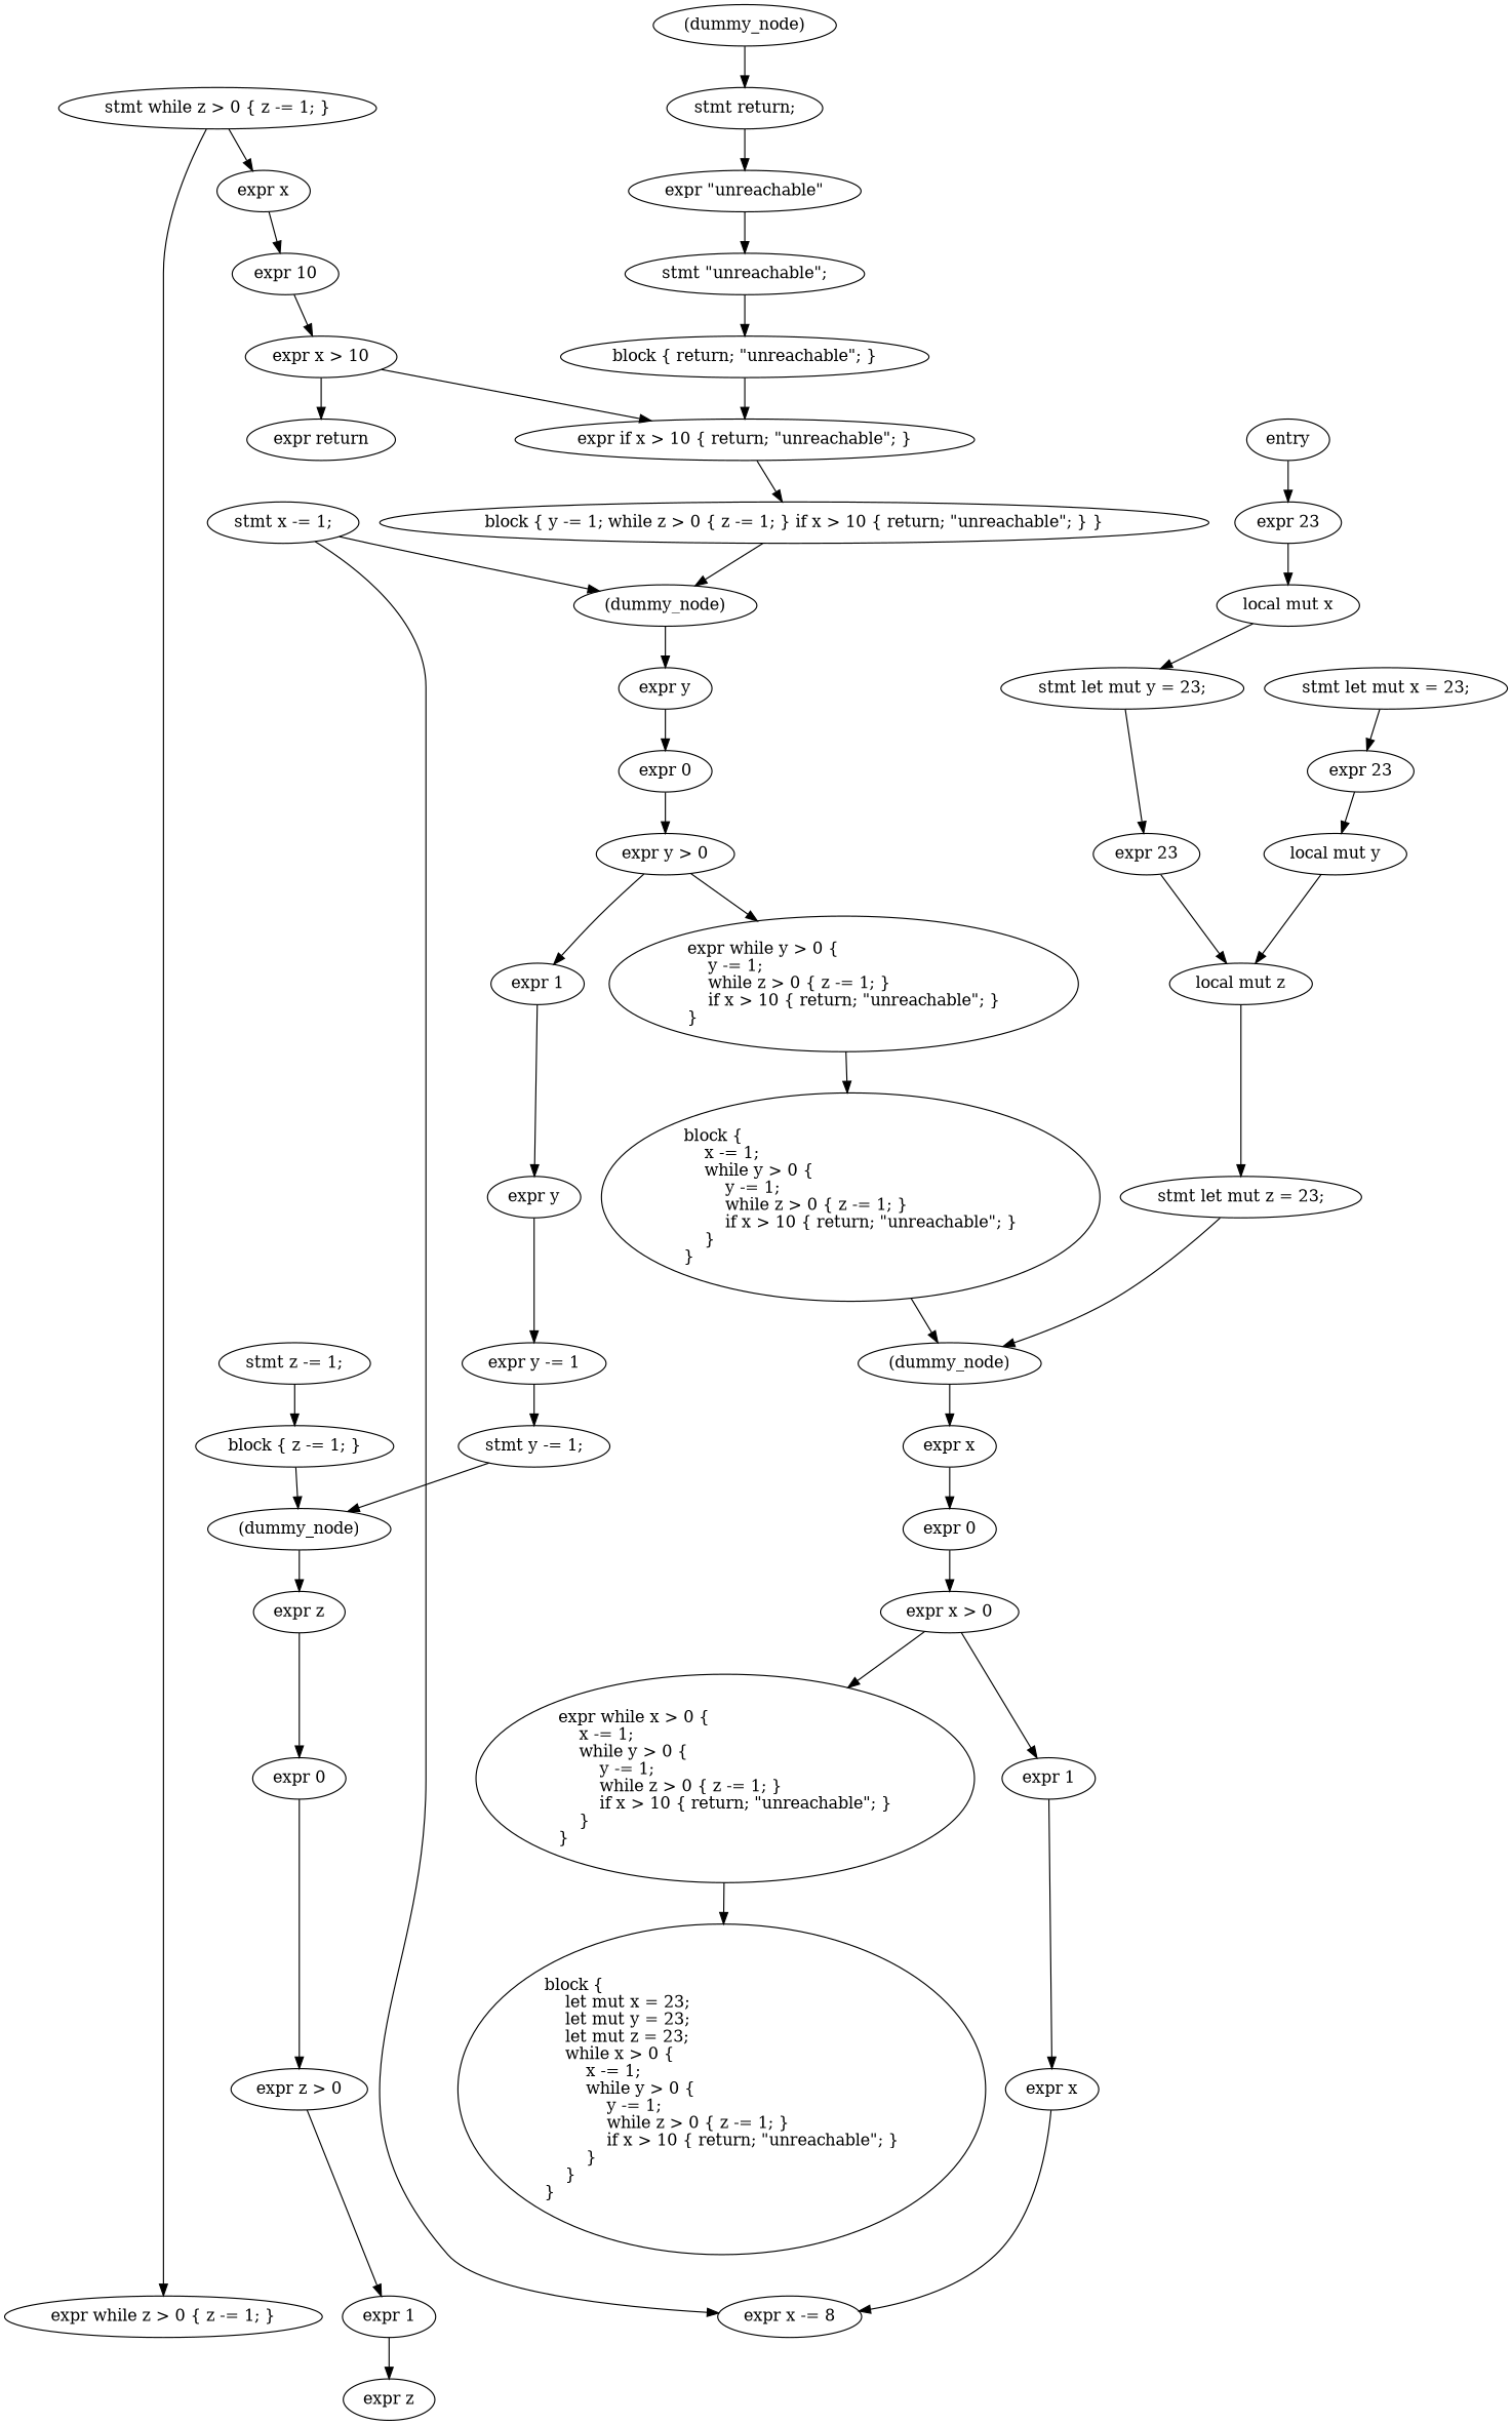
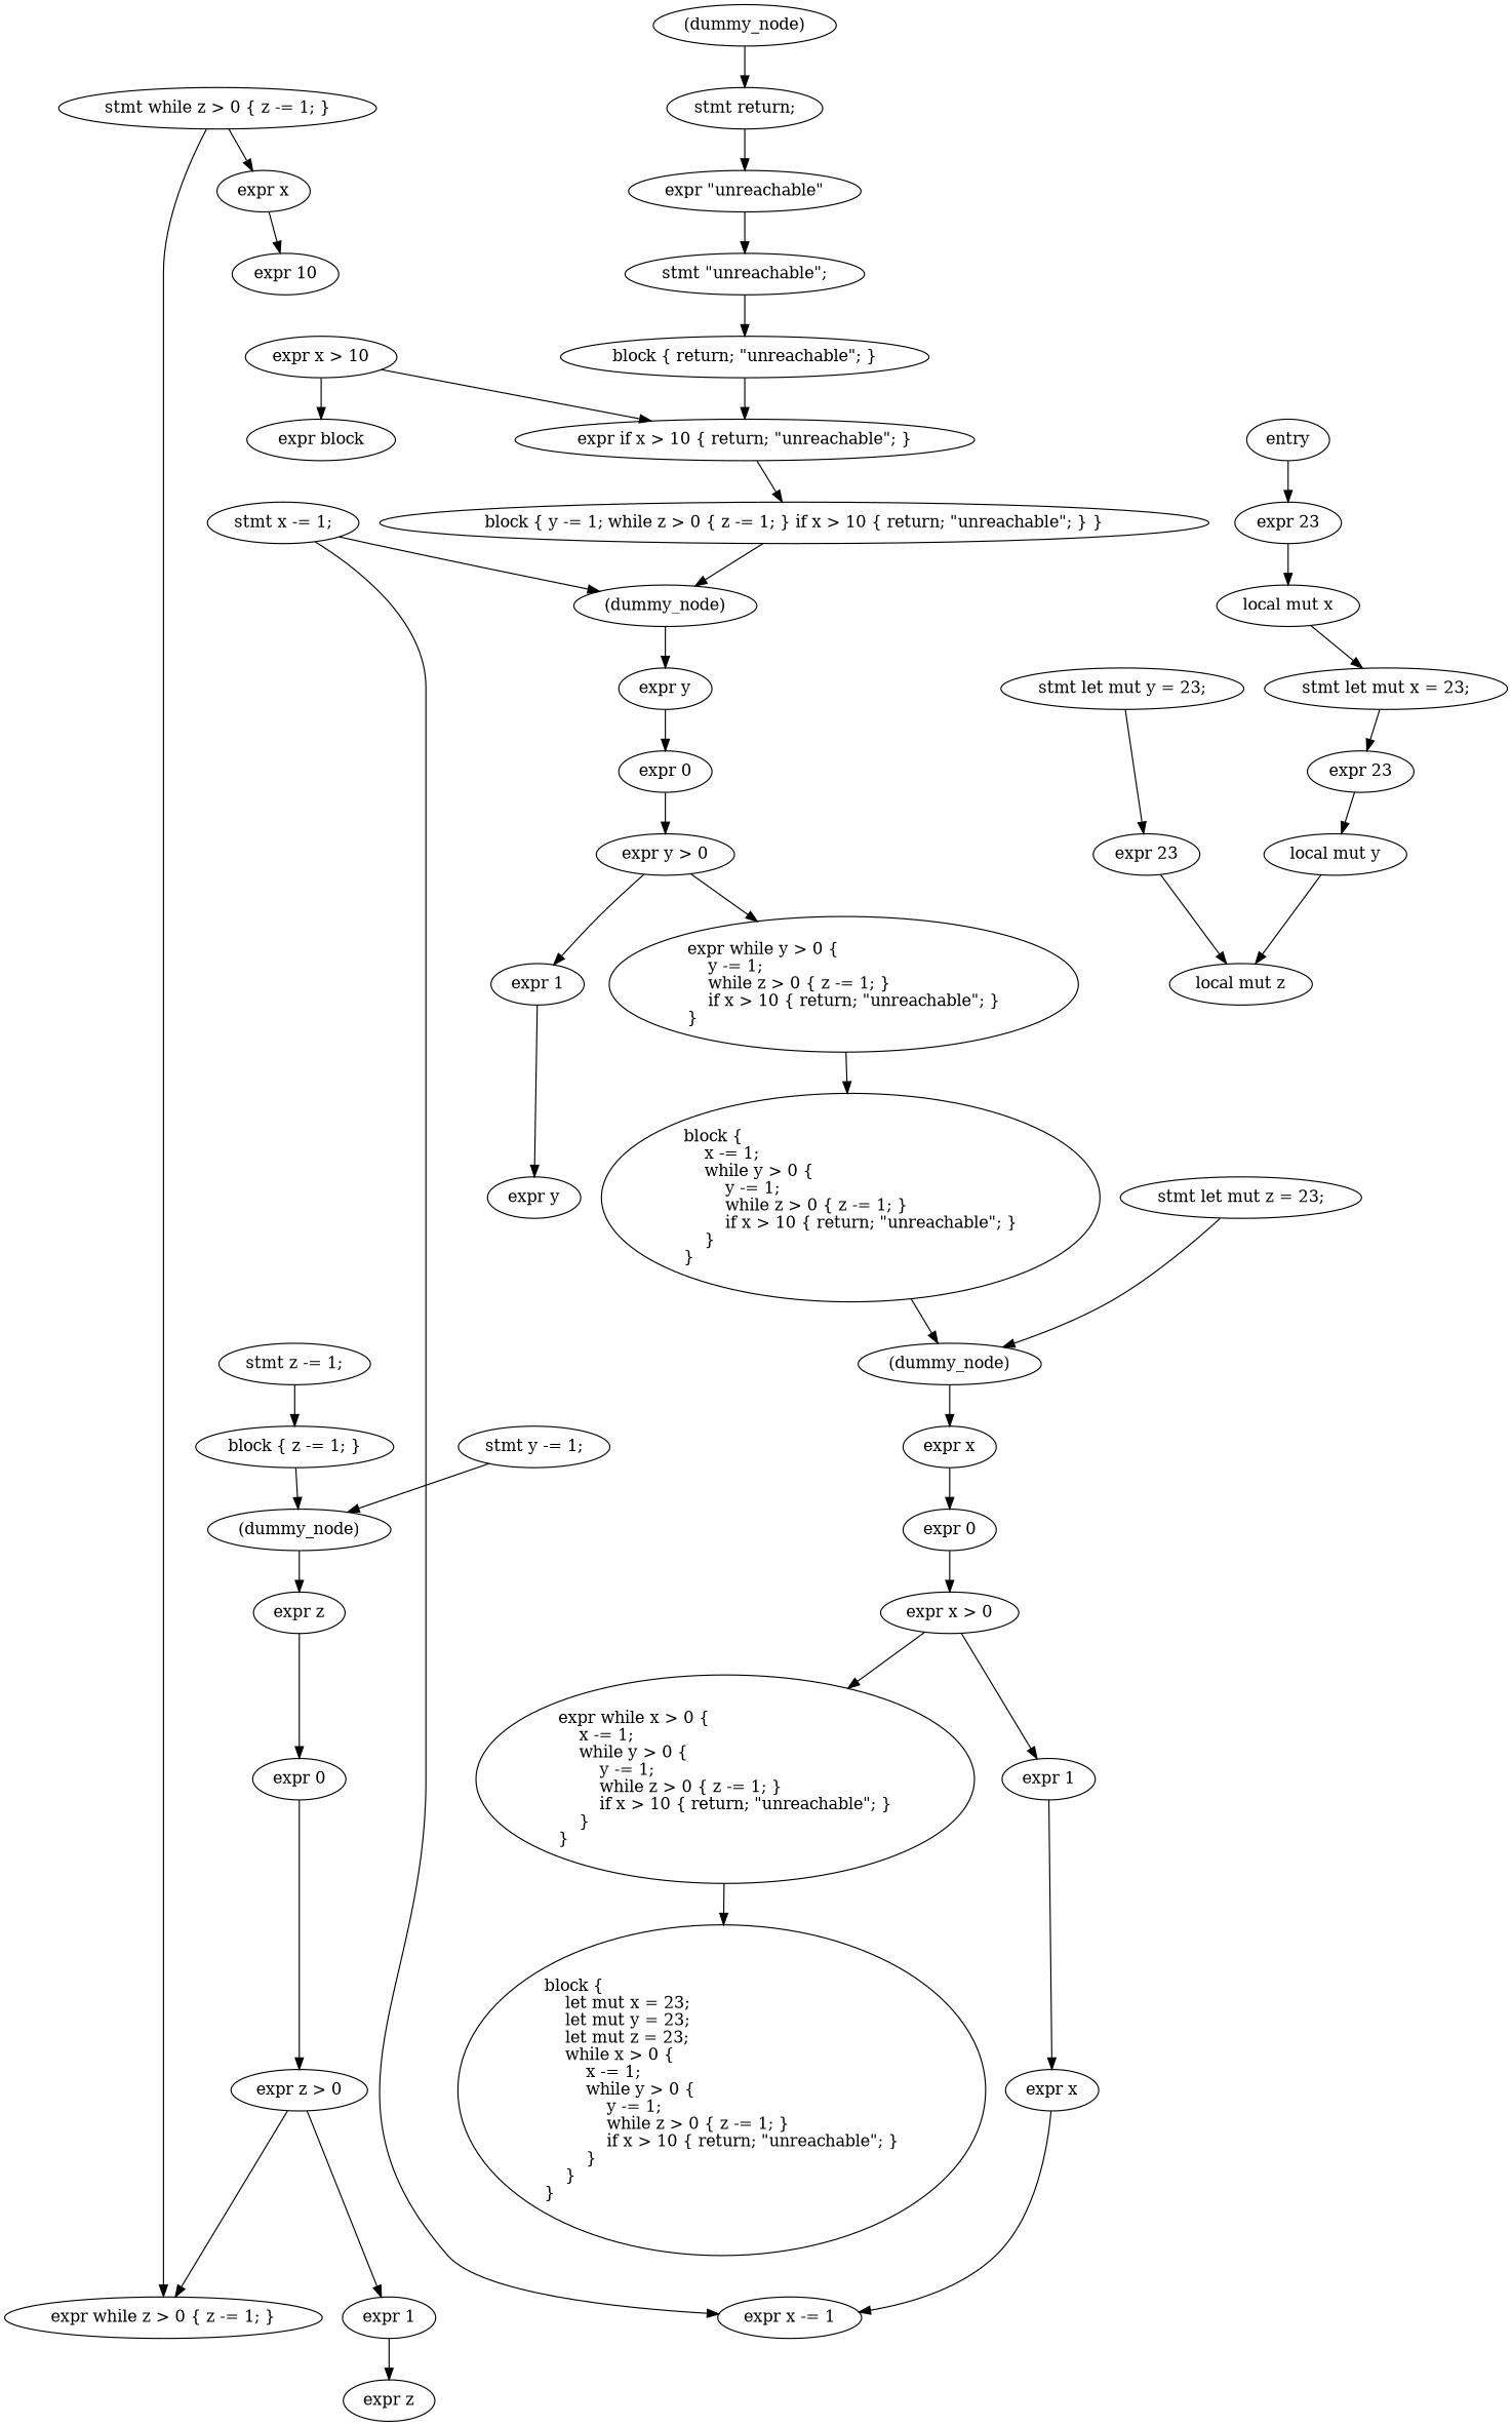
  digraph {
    n1 [label=entry]
    n2 [label="expr 23"]
    n3 [label="local mut x"]
    n4 [label="stmt let mut x = 23;"]
    n5 [label="expr 23"]
    n6 [label="local mut y"]
    n7 [label="local mut z"]
    n8 [label="stmt let mut y = 23;"]
    n9 [label="expr 23"]
    n10 [label="stmt let mut z = 23;"]
    n11 [label="(dummy_node)"]
    n12 [label="expr x"]
    n13 [label="expr 0"]
    n14 [label="expr x > 0"]
    n15 [label="expr while x > 0 {\l    x -= 1;\l    while y > 0 {\l        y -= 1;\l        while z > 0 { z -= 1; }\l        if x > 10 { return; \"unreachable\"; }\l    }\l}\l"]
    n16 [label="expr 1"]
    n17 [label="block {\l    let mut x = 23;\l    let mut y = 23;\l    let mut z = 23;\l    while x > 0 {\l        x -= 1;\l        while y > 0 {\l            y -= 1;\l            while z > 0 { z -= 1; }\l            if x > 10 { return; \"unreachable\"; }\l        }\l    }\l}\l"]
    n18 [label="expr x"]
-   n19 [label="expr x -= 8"]
+   n19 [label="expr x -= 1"]
    n20 [label="stmt x -= 1;"]
    n21 [label="(dummy_node)"]
    n22 [label="expr y"]
    n23 [label="expr 0"]
    n24 [label="expr y > 0"]
    n25 [label="expr while y > 0 {\l    y -= 1;\l    while z > 0 { z -= 1; }\l    if x > 10 { return; \"unreachable\"; }\l}\l"]
    n26 [label="expr 1"]
    n27 [label="block {\l    x -= 1;\l    while y > 0 {\l        y -= 1;\l        while z > 0 { z -= 1; }\l        if x > 10 { return; \"unreachable\"; }\l    }\l}\l"]
    n28 [label="expr y"]
-   n29 [label="expr y -= 1"]
    n30 [label="stmt y -= 1;"]
    n31 [label="(dummy_node)"]
    n32 [label="expr z"]
    n33 [label="expr 0"]
    n34 [label="expr z > 0"]
    n35 [label="expr while z > 0 { z -= 1; }"]
    n36 [label="expr 1"]
    n37 [label="expr z"]
    n38 [label="stmt while z > 0 { z -= 1; }"]
    n39 [label="expr x"]
    n40 [label="stmt z -= 1;"]
    n41 [label="block { z -= 1; }"]
    n42 [label="expr 10"]
    n43 [label="expr x > 10"]
-   n44 [label="expr return"]
+   n44 [label="expr block"]
    n45 [label="expr if x > 10 { return; \"unreachable\"; }"]
    n46 [label="block { y -= 1; while z > 0 { z -= 1; } if x > 10 { return; \"unreachable\"; } }"]
    n47 [label="(dummy_node)"]
    n48 [label="stmt return;"]
    n49 [label="expr \"unreachable\""]
    n50 [label="stmt \"unreachable\";"]
    n51 [label="block { return; \"unreachable\"; }"]
    n1 -> n2
    n2 -> n3
-   n3 -> n8
+   n3 -> n4
    n4 -> n5
    n5 -> n6
    n6 -> n7
-   n7 -> n10
    n8 -> n9
    n9 -> n7
    n10 -> n11
    n11 -> n12
    n12 -> n13
    n13 -> n14
    n14 -> n15
    n14 -> n16
    n15 -> n17
    n16 -> n18
    n18 -> n19
    n20 -> n19
    n20 -> n21
    n21 -> n22
    n22 -> n23
    n23 -> n24
    n24 -> n25
    n24 -> n26
    n25 -> n27
    n26 -> n28
    n27 -> n11
-   n28 -> n29
-   n29 -> n30
    n30 -> n31
    n31 -> n32
    n32 -> n33
    n33 -> n34
+   n34 -> n35
    n34 -> n36
    n36 -> n37
    n38 -> n35
    n38 -> n39
    n39 -> n42
    n40 -> n41
    n41 -> n31
-   n42 -> n43
    n43 -> n44
    n43 -> n45
    n45 -> n46
    n46 -> n21
    n47 -> n48
    n48 -> n49
    n49 -> n50
    n50 -> n51
    n51 -> n45
  }
